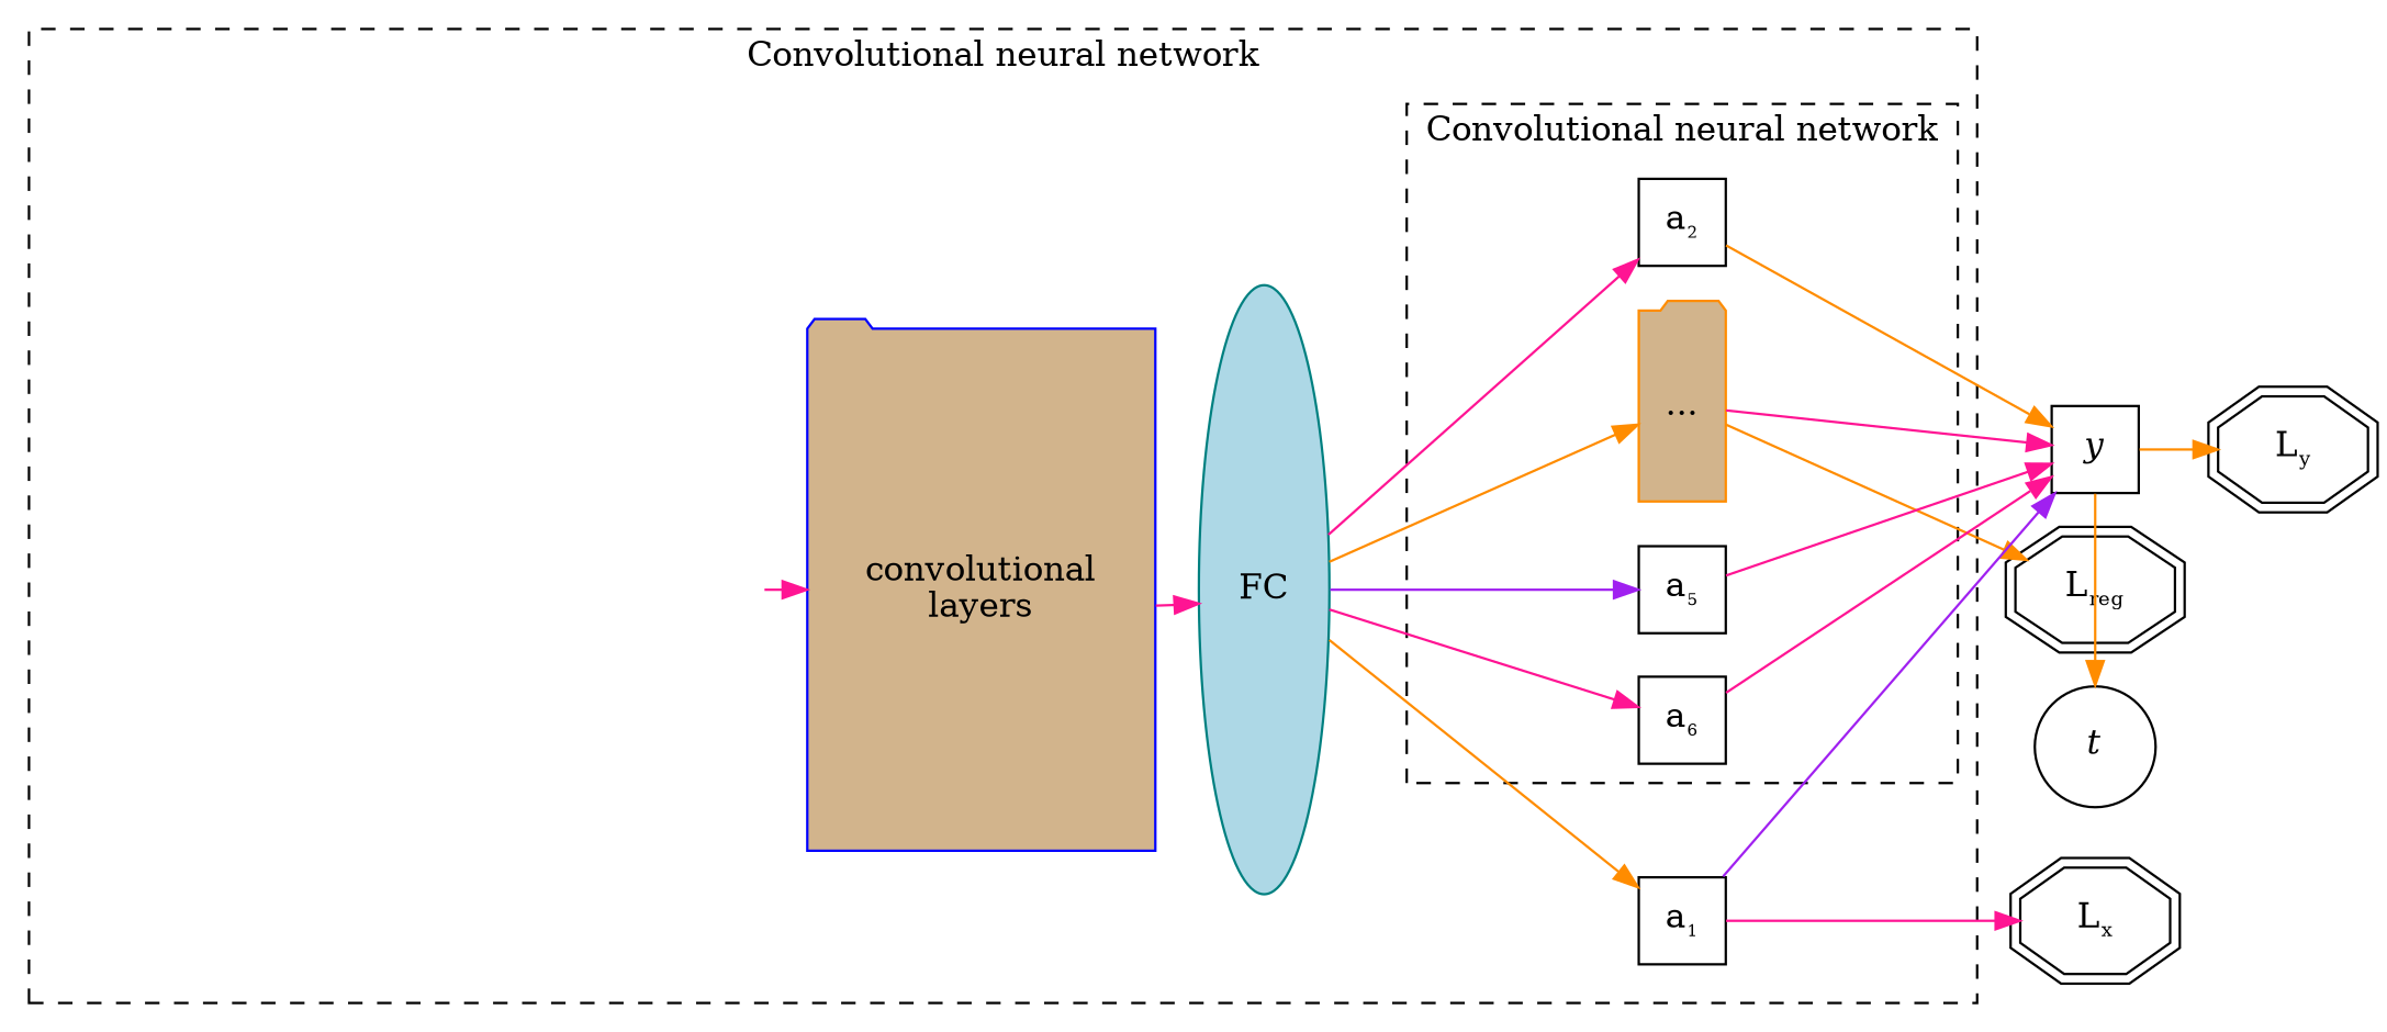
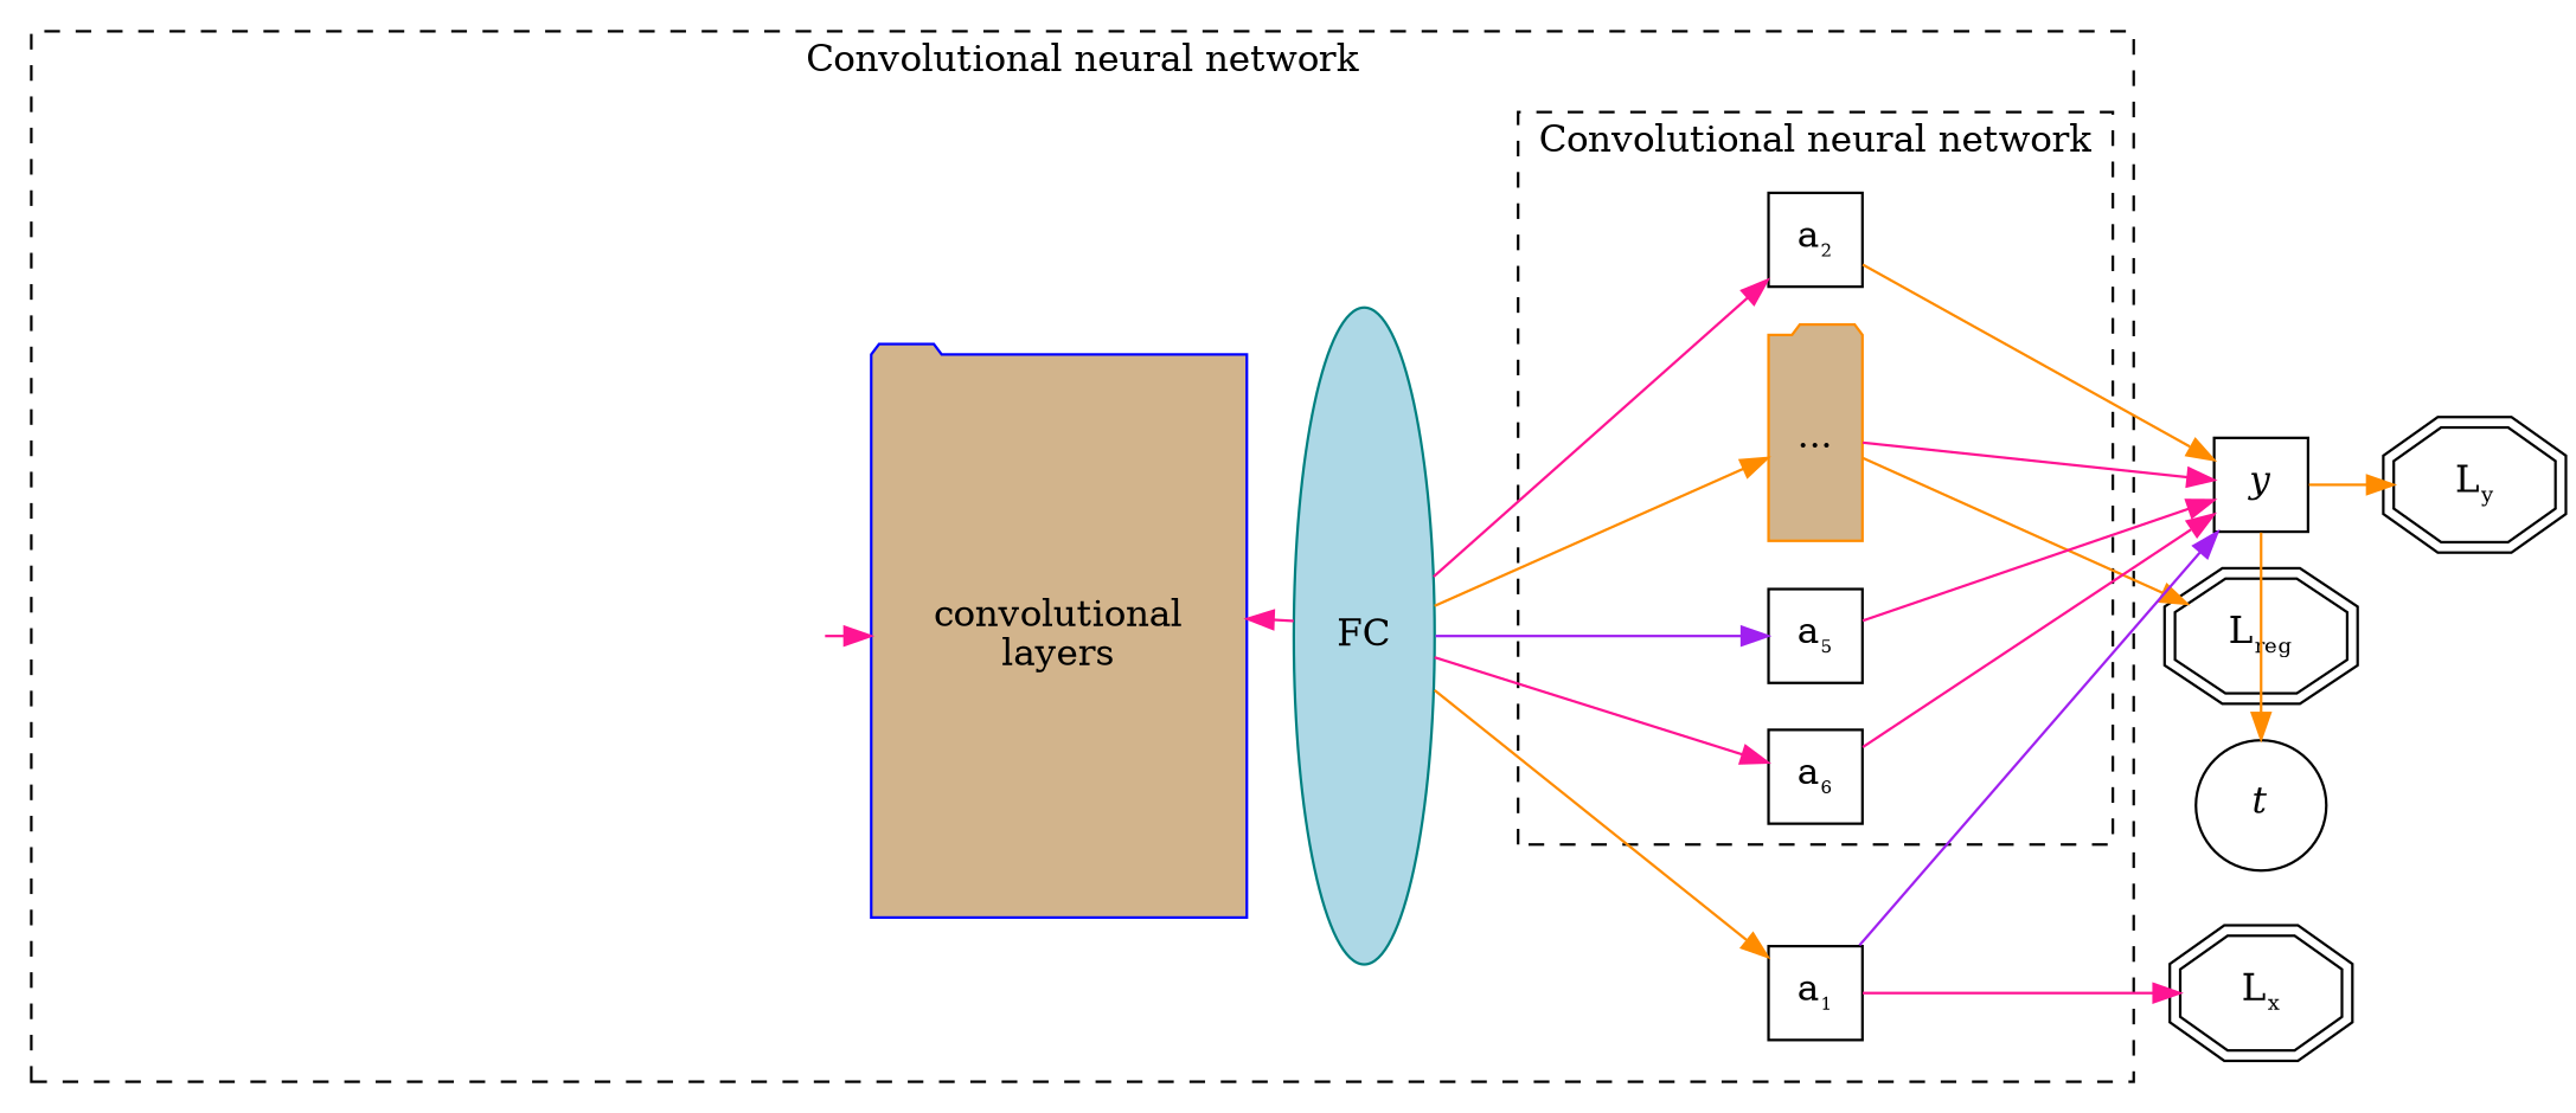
  digraph {
    rankdir=LR
    splines=false
    node [fixedsize=true shape=rectangle]
    edge [color=deeppink]
    n1 [label=<<I>y</I>> width=.5]
    n2 [label=<L<FONT POINT-SIZE='10'><SUB>x</SUB></FONT>> shape=doubleoctagon fixedsize=""]
    n3 [label=<L<FONT POINT-SIZE='10'><SUB>reg</SUB></FONT>> shape=doubleoctagon fixedsize=""]
    n4 [height=.7 label=<<I>t</I>> shape=ellipse width=.7 fixedsize=""]
    img [height=4 orientation=90 style=invisible width=4]
    n6 [color=blue fillcolor=tan height=3 label="convolutional\nlayers" orientation=90 shape=folder style=filled width=2]
    n7 [color=teal fillcolor=lightblue height=3.5 label=FC orientation=90 shape=ellipse style=filled]
    n8 [label=<a<FONT POINT-SIZE='8'><SUB>2</SUB></FONT>> width=.5]
    n9 [color=darkorange fillcolor=tan height=1.1 label="..." shape=folder style=filled width=.5]
    n10 [label=<a<FONT POINT-SIZE='8'><SUB>5</SUB></FONT>> width=.5]
    n11 [label=<a<FONT POINT-SIZE='8'><SUB>6</SUB></FONT>> width=.5]
    n12 [label=<a<FONT POINT-SIZE='8'><SUB>1</SUB></FONT>> width=.5]
    n13 [label=<L<FONT POINT-SIZE='10'><SUB>y</SUB></FONT>> shape=doubleoctagon fixedsize=""]
    subgraph sub_1 {
      rank=same
      n1
      n2
      n3
      n4
    }
    subgraph cluster_2 {
      label="Convolutional neural network"
      nodesep=1.1
      ranksep=1
      style=dashed
      subgraph cluster_3 {
        label="Convolutional neural network"
        nodesep=1.1
        ranksep=1
        style=invis
        img
        n6
        n7
      }
      subgraph cluster_4 {
        label="Convolutional neural network"
        nodesep=1.1
        ranksep=1
        style=dashed
        n8
        n9
        n10
        n11
      }
      subgraph cluster_5 {
        label="Convolutional neural network"
        nodesep=1.1
        ranksep=1
        style=invis
        n12
      }
    }
    n1 -> n3 [style=invis color=""]
    n1 -> n4 [color=darkorange]
    n1 -> n13 [color=darkorange]
    img -> n6
-   n6 -> n7
+   n7 -> n6
    n7 -> n8
    n7 -> n9 [color=darkorange]
    n7 -> n10 [color=purple]
    n7 -> n11
    n7 -> n12 [color=darkorange]
    n8 -> n1 [color=darkorange]
    n8 -> n3 [style=invis color=""]
    n9 -> n1
    n9 -> n3 [color=darkorange]
    n10 -> n1
    n10 -> n3 [style=invis color=""]
    n11 -> n1
    n11 -> n3 [style=invis color=""]
    n12 -> n1 [color=purple]
    n12 -> n2
  }
